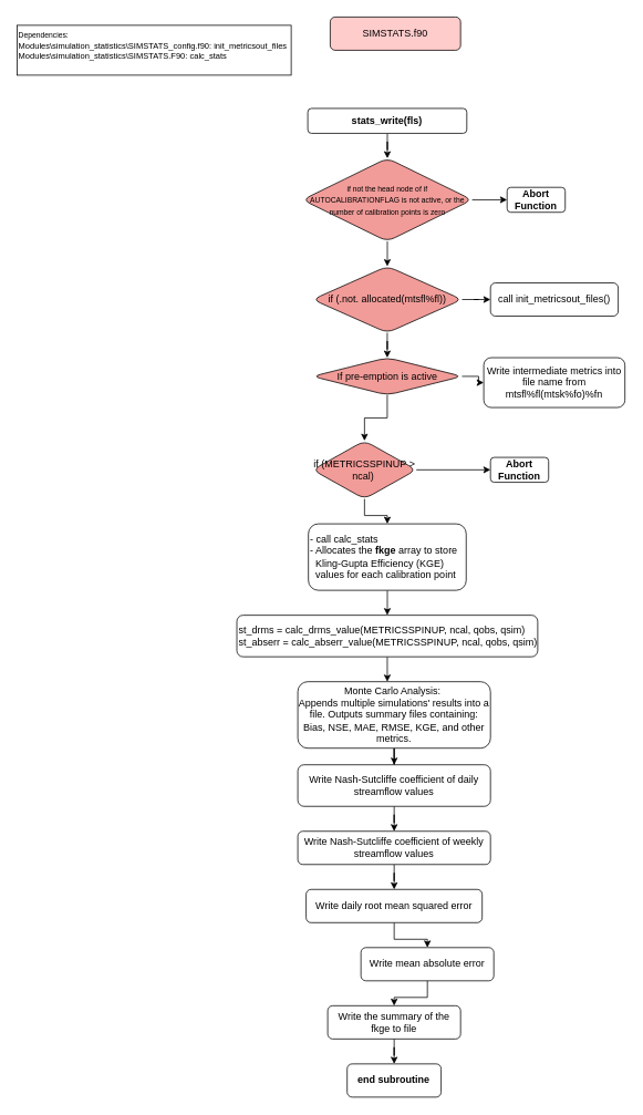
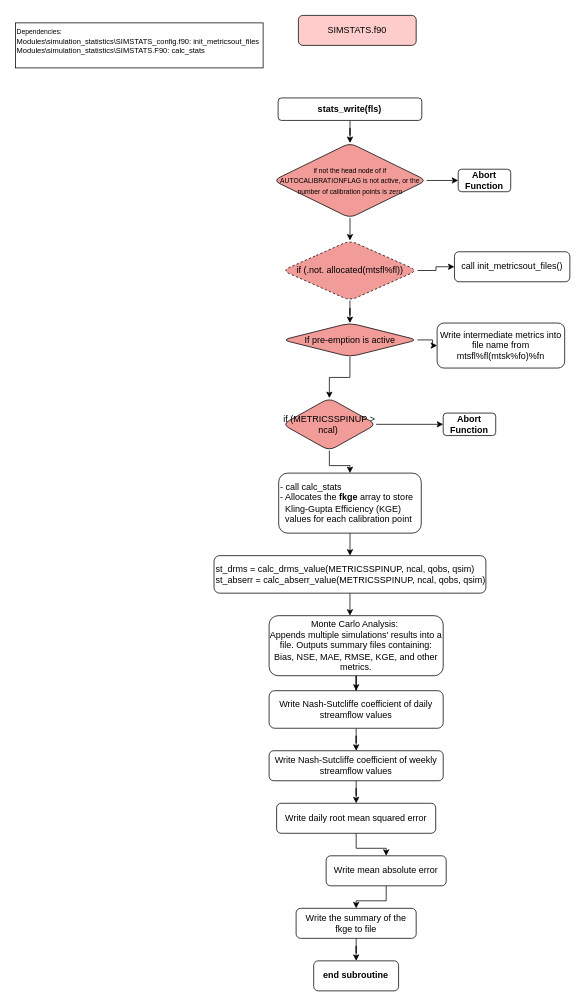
  <mxCell id="0" />
  <mxCell id="1" parent="0" />
  <mxCell id="2" value="SIMSTATS.f90" style="rounded=1;whiteSpace=wrap;html=1;fillColor=#FFCCCC;" vertex="1" parent="1"><mxGeometry x="397" width="157" height="40" as="geometry" y="20" /></mxCell>
  <mxCell id="3" value="&lt;div&gt;&lt;font style=&quot;font-size: 9px;&quot;&gt;Dependencies:&lt;/font&gt;&lt;/div&gt;&lt;div&gt;&lt;font size=&quot;1&quot; style=&quot;&quot;&gt;&lt;div style=&quot;&quot;&gt;Modules\simulation_statistics\SIMSTATS_config.f90: init_metricsout_files&lt;/div&gt;&lt;div style=&quot;&quot;&gt;Modules\simulation_statistics\SIMSTATS.F90: calc_stats&lt;/div&gt;&lt;/font&gt;&lt;/div&gt;&lt;div&gt;&lt;br&gt;&lt;/div&gt;" style="rounded=0;whiteSpace=wrap;html=1;align=left;" vertex="1" parent="1"><mxGeometry y="30" width="330" height="60" as="geometry" x="20" /></mxCell>
  <mxCell id="4" value="" style="edgeStyle=orthogonalEdgeStyle;rounded=0;orthogonalLoop=1;jettySize=auto;html=1;" edge="1" parent="1" source="5" target="7"><mxGeometry relative="1" as="geometry" /></mxCell>
  <mxCell id="5" value="stats_write(fls)" style="rounded=1;whiteSpace=wrap;html=1;fontStyle=1" vertex="1" parent="1"><mxGeometry x="370" y="130" width="191.49" height="30" as="geometry" /></mxCell>
  <mxCell id="6" value="" style="edgeStyle=orthogonalEdgeStyle;rounded=0;orthogonalLoop=1;jettySize=auto;html=1;" edge="1" parent="1" source="7" target="8"><mxGeometry relative="1" as="geometry" /></mxCell>
  <mxCell id="7" value="&lt;span style=&quot;font-weight: normal;&quot;&gt;&lt;font style=&quot;font-size: 9px;&quot;&gt;if not the head node of if AUTOCALIBRATIONFLAG is not active, or the number of calibration points is zero&lt;/font&gt;&lt;/span&gt;" style="rhombus;whiteSpace=wrap;html=1;rounded=1;fontStyle=1;fillColor=#F19C99;" vertex="1" parent="1"><mxGeometry x="363.61" y="190" width="204.26" height="100" as="geometry" /></mxCell>
  <mxCell id="8" value="Abort Function" style="whiteSpace=wrap;html=1;rounded=1;fontStyle=1;" vertex="1" parent="1"><mxGeometry x="610" y="225" width="70" height="30" as="geometry" /></mxCell>
  <mxCell id="9" value="" style="edgeStyle=orthogonalEdgeStyle;rounded=0;orthogonalLoop=1;jettySize=auto;html=1;" edge="1" parent="1" source="11" target="13"><mxGeometry relative="1" as="geometry" /></mxCell>
  <mxCell id="10" style="edgeStyle=orthogonalEdgeStyle;rounded=0;orthogonalLoop=1;jettySize=auto;html=1;" edge="1" parent="1" source="11" target="16"><mxGeometry relative="1" as="geometry" /></mxCell>
- <mxCell id="11" value="&lt;span style=&quot;font-weight: 400;&quot;&gt;&lt;font style=&quot;font-size: 12px;&quot;&gt;if (.not. allocated(mtsfl%fl))&lt;/font&gt;&lt;/span&gt;" style="rhombus;whiteSpace=wrap;html=1;rounded=1;fontStyle=1;fillColor=#F19C99;" vertex="1" parent="1"><mxGeometry x="375.74" y="320" width="180" height="80" as="geometry" /></mxCell>
+ <mxCell id="11" value="&lt;span style=&quot;font-weight: 400;&quot;&gt;&lt;font style=&quot;font-size: 12px;&quot;&gt;if (.not. allocated(mtsfl%fl))&lt;/font&gt;&lt;/span&gt;" style="rhombus;whiteSpace=wrap;html=1;rounded=1;fontStyle=1;fillColor=#F19C99;dashed=1;" vertex="1" parent="1"><mxGeometry x="375.74" y="320" width="180" height="80" as="geometry" /></mxCell>
  <mxCell id="12" style="edgeStyle=orthogonalEdgeStyle;rounded=0;orthogonalLoop=1;jettySize=auto;html=1;entryX=0.5;entryY=0;entryDx=0;entryDy=0;" edge="1" parent="1" source="7" target="11"><mxGeometry relative="1" as="geometry" /></mxCell>
- <mxCell id="13" value="&lt;span style=&quot;font-weight: normal;&quot;&gt;call init_metricsout_files()&lt;/span&gt;" style="whiteSpace=wrap;html=1;fillColor=#FFFFFF;rounded=1;fontStyle=1;" vertex="1" parent="1"><mxGeometry x="590" y="340" width="153.79" height="40" as="geometry" /></mxCell>
+ <mxCell id="13" value="&lt;span style=&quot;font-weight: normal;&quot;&gt;call init_metricsout_files()&lt;/span&gt;" style="whiteSpace=wrap;html=1;fillColor=#FFFFFF;rounded=1;fontStyle=1;" vertex="1" parent="1"><mxGeometry x="605" y="335" width="153.79" height="40" as="geometry" /></mxCell>
  <mxCell id="14" style="edgeStyle=orthogonalEdgeStyle;rounded=0;orthogonalLoop=1;jettySize=auto;html=1;entryX=0;entryY=0.5;entryDx=0;entryDy=0;" edge="1" parent="1" source="16" target="17"><mxGeometry relative="1" as="geometry" /></mxCell>
  <mxCell id="15" style="edgeStyle=orthogonalEdgeStyle;rounded=0;orthogonalLoop=1;jettySize=auto;html=1;" edge="1" parent="1" source="16" target="20"><mxGeometry relative="1" as="geometry" /></mxCell>
  <mxCell id="16" value="&lt;span style=&quot;font-weight: 400;&quot;&gt;If pre-emption is active&lt;/span&gt;" style="rhombus;whiteSpace=wrap;html=1;rounded=1;fontStyle=1;fillColor=#F19C99;" vertex="1" parent="1"><mxGeometry x="375.74" y="430" width="180" height="45" as="geometry" /></mxCell>
  <mxCell id="17" value="&lt;span style=&quot;font-weight: 400;&quot;&gt;Write intermediate metrics into file name from mtsfl%fl(mtsk%fo)%fn&lt;/span&gt;" style="whiteSpace=wrap;html=1;fillColor=#FFFFFF;rounded=1;fontStyle=1;" vertex="1" parent="1"><mxGeometry x="581.9" y="430" width="170" height="60" as="geometry" /></mxCell>
  <mxCell id="18" style="edgeStyle=orthogonalEdgeStyle;rounded=0;orthogonalLoop=1;jettySize=auto;html=1;entryX=0;entryY=0.5;entryDx=0;entryDy=0;" edge="1" parent="1" source="20" target="21"><mxGeometry relative="1" as="geometry" /></mxCell>
  <mxCell id="19" style="edgeStyle=orthogonalEdgeStyle;rounded=0;orthogonalLoop=1;jettySize=auto;html=1;entryX=0.5;entryY=0;entryDx=0;entryDy=0;" edge="1" parent="1" source="20" target="23"><mxGeometry relative="1" as="geometry" /></mxCell>
  <mxCell id="20" value="&lt;span style=&quot;font-weight: 400;&quot;&gt;if (METRICSSPINUP &amp;gt; ncal)&amp;nbsp;&lt;/span&gt;" style="rhombus;whiteSpace=wrap;html=1;rounded=1;fontStyle=1;fillColor=#F19C99;" vertex="1" parent="1"><mxGeometry x="375.75" y="530" width="125" height="70" as="geometry" /></mxCell>
  <mxCell id="21" value="Abort Function" style="whiteSpace=wrap;html=1;rounded=1;fontStyle=1;" vertex="1" parent="1"><mxGeometry x="590" y="550" width="70" height="30" as="geometry" /></mxCell>
  <mxCell id="22" style="edgeStyle=orthogonalEdgeStyle;rounded=0;orthogonalLoop=1;jettySize=auto;html=1;entryX=0.5;entryY=0;entryDx=0;entryDy=0;" edge="1" parent="1" source="23" target="25"><mxGeometry relative="1" as="geometry" /></mxCell>
  <mxCell id="23" value="&lt;div&gt;&lt;span style=&quot;font-weight: 400;&quot;&gt;-&amp;nbsp;&lt;/span&gt;&lt;span style=&quot;background-color: initial; font-weight: 400;&quot;&gt;call calc_stats&lt;/span&gt;&lt;/div&gt;&lt;span style=&quot;font-weight: 400;&quot;&gt;- Allocates the &lt;/span&gt;fkge &lt;span style=&quot;font-weight: 400;&quot;&gt;array to store&amp;nbsp; &amp;nbsp; &amp;nbsp; Kling-Gupta Efficiency (KGE)&amp;nbsp; &amp;nbsp; &amp;nbsp; &amp;nbsp; &amp;nbsp; values for each calibration point&lt;/span&gt;" style="whiteSpace=wrap;html=1;fillColor=#FFFFFF;rounded=1;fontStyle=1;align=left;" vertex="1" parent="1"><mxGeometry x="370.75" y="630" width="190" height="80" as="geometry" /></mxCell>
  <mxCell id="24" style="edgeStyle=orthogonalEdgeStyle;rounded=0;orthogonalLoop=1;jettySize=auto;html=1;" edge="1" parent="1" source="25" target="27"><mxGeometry relative="1" as="geometry"><Array as="points"><mxPoint x="466" y="820" /><mxPoint x="466" y="820" /></Array></mxGeometry></mxCell>
  <mxCell id="25" value="&lt;div&gt;&lt;span style=&quot;font-weight: 400;&quot;&gt;st_drms = calc_drms_value(METRICSSPINUP, ncal, qobs, qsim)&lt;/span&gt;&lt;/div&gt;&lt;div&gt;&lt;span style=&quot;font-weight: 400;&quot;&gt;st_abserr = calc_abserr_value(METRICSSPINUP, ncal, qobs, qsim)&lt;/span&gt;&lt;/div&gt;" style="whiteSpace=wrap;html=1;fillColor=#FFFFFF;rounded=1;fontStyle=1;align=left;" vertex="1" parent="1"><mxGeometry x="284.59" y="740" width="362.3" height="50" as="geometry" /></mxCell>
  <mxCell id="26" style="edgeStyle=orthogonalEdgeStyle;rounded=0;orthogonalLoop=1;jettySize=auto;html=1;" edge="1" parent="1" source="27" target="29"><mxGeometry relative="1" as="geometry" /></mxCell>
  <mxCell id="27" value="&lt;span style=&quot;font-weight: 400;&quot;&gt;Monte Carlo Analysis:&amp;nbsp;&lt;/span&gt;&lt;div&gt;&lt;span style=&quot;font-weight: 400;&quot;&gt;Appends multiple simulations' results into a file.&amp;nbsp;&lt;/span&gt;&lt;span style=&quot;background-color: initial; font-weight: 400;&quot;&gt;Outputs summary files containing:&lt;/span&gt;&lt;/div&gt;&lt;div&gt;&lt;span style=&quot;font-weight: 400;&quot;&gt;Bias, NSE, MAE, RMSE, KGE, and other metrics.&lt;/span&gt;&lt;/div&gt;" style="whiteSpace=wrap;html=1;fillColor=#FFFFFF;rounded=1;fontStyle=1;align=center;" vertex="1" parent="1"><mxGeometry x="357.99" y="820" width="232.01" height="80" as="geometry" /></mxCell>
  <mxCell id="28" style="edgeStyle=orthogonalEdgeStyle;rounded=0;orthogonalLoop=1;jettySize=auto;html=1;" edge="1" parent="1" source="29" target="31"><mxGeometry relative="1" as="geometry" /></mxCell>
  <mxCell id="29" value="&lt;span style=&quot;font-weight: 400;&quot;&gt;Write Nash-Sutcliffe coefficient of daily streamflow values&lt;/span&gt;" style="whiteSpace=wrap;html=1;fillColor=#FFFFFF;rounded=1;fontStyle=1;align=center;" vertex="1" parent="1"><mxGeometry x="357.99" y="920" width="232.01" height="50" as="geometry" /></mxCell>
  <mxCell id="30" style="edgeStyle=orthogonalEdgeStyle;rounded=0;orthogonalLoop=1;jettySize=auto;html=1;entryX=0.5;entryY=0;entryDx=0;entryDy=0;" edge="1" parent="1" source="31" target="33"><mxGeometry relative="1" as="geometry" /></mxCell>
  <mxCell id="31" value="&lt;span style=&quot;font-weight: 400;&quot;&gt;Write Nash-Sutcliffe coefficient of weekly streamflow values&lt;/span&gt;" style="whiteSpace=wrap;html=1;fillColor=#FFFFFF;rounded=1;fontStyle=1;align=center;" vertex="1" parent="1"><mxGeometry x="357.99" y="1000" width="232.01" height="40" as="geometry" /></mxCell>
  <mxCell id="32" style="edgeStyle=orthogonalEdgeStyle;rounded=0;orthogonalLoop=1;jettySize=auto;html=1;entryX=0.5;entryY=0;entryDx=0;entryDy=0;" edge="1" parent="1" source="33" target="35"><mxGeometry relative="1" as="geometry" /></mxCell>
  <mxCell id="33" value="&lt;span style=&quot;font-weight: 400;&quot;&gt;Write daily root mean squared error&lt;/span&gt;" style="whiteSpace=wrap;html=1;fillColor=#FFFFFF;rounded=1;fontStyle=1;align=center;" vertex="1" parent="1"><mxGeometry x="367.99" y="1070" width="212.01" height="40" as="geometry" /></mxCell>
  <mxCell id="34" style="edgeStyle=orthogonalEdgeStyle;rounded=0;orthogonalLoop=1;jettySize=auto;html=1;" edge="1" parent="1" source="35" target="37"><mxGeometry relative="1" as="geometry" /></mxCell>
  <mxCell id="35" value="&lt;span style=&quot;font-weight: 400;&quot;&gt;Write mean absolute error&lt;/span&gt;" style="whiteSpace=wrap;html=1;fillColor=#FFFFFF;rounded=1;fontStyle=1;align=center;" vertex="1" parent="1"><mxGeometry x="434" y="1140" width="160" height="40" as="geometry" /></mxCell>
  <mxCell id="36" style="edgeStyle=orthogonalEdgeStyle;rounded=0;orthogonalLoop=1;jettySize=auto;html=1;entryX=0.5;entryY=0;entryDx=0;entryDy=0;" edge="1" parent="1" source="37" target="38"><mxGeometry relative="1" as="geometry" /></mxCell>
  <mxCell id="37" value="&lt;span style=&quot;font-weight: 400;&quot;&gt;Write the summary of the fkge to file&lt;/span&gt;" style="whiteSpace=wrap;html=1;fillColor=#FFFFFF;rounded=1;fontStyle=1;align=center;" vertex="1" parent="1"><mxGeometry x="393.99" y="1210" width="160" height="40" as="geometry" /></mxCell>
  <mxCell id="38" value="end subroutine" style="whiteSpace=wrap;html=1;fillColor=#FFFFFF;rounded=1;fontStyle=1;" vertex="1" parent="1"><mxGeometry x="417.42" y="1280" width="113.13" height="40" as="geometry" /></mxCell>
